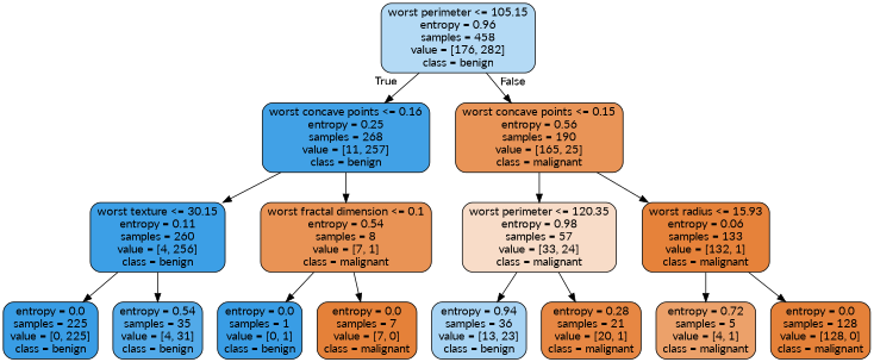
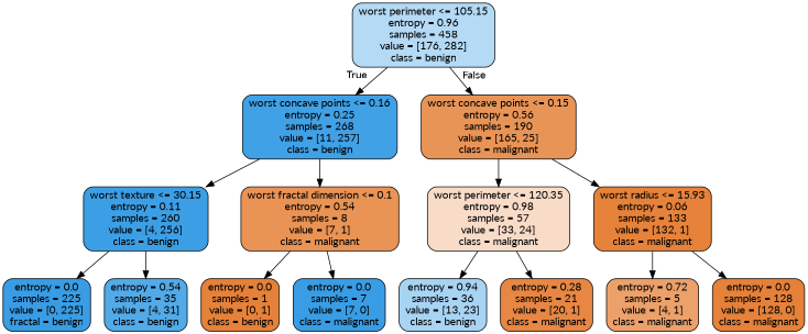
  digraph {
    fontname=Lato
    node [color=black fillcolor="#399de5ff" fontname=Lato shape=box style="filled, rounded"]
    edge [fontname=Lato]
    n1 [fillcolor="#399de560" label="worst perimeter <= 105.15\nentropy = 0.96\nsamples = 458\nvalue = [176, 282]\nclass = benign"]
    n2 [fillcolor="#399de5f4" label="worst concave points <= 0.16\nentropy = 0.25\nsamples = 268\nvalue = [11, 257]\nclass = benign"]
    n3 [fillcolor="#e58139d8" label="worst concave points <= 0.15\nentropy = 0.56\nsamples = 190\nvalue = [165, 25]\nclass = malignant"]
    n4 [fillcolor="#399de5fb" label="worst texture <= 30.15\nentropy = 0.11\nsamples = 260\nvalue = [4, 256]\nclass = benign"]
    n5 [fillcolor="#e58139db" label="worst fractal dimension <= 0.1\nentropy = 0.54\nsamples = 8\nvalue = [7, 1]\nclass = malignant"]
    n6 [fillcolor="#e5813946" label="worst perimeter <= 120.35\nentropy = 0.98\nsamples = 57\nvalue = [33, 24]\nclass = malignant"]
    n7 [fillcolor="#e58139fd" label="worst radius <= 15.93\nentropy = 0.06\nsamples = 133\nvalue = [132, 1]\nclass = malignant"]
-   n8 [label="entropy = 0.0\nsamples = 225\nvalue = [0, 225]\nclass = benign"]
+   n8 [label="entropy = 0.0\nsamples = 225\nvalue = [0, 225]\nfractal = benign"]
    n9 [fillcolor="#399de5de" label="entropy = 0.54\nsamples = 35\nvalue = [4, 31]\nclass = benign"]
-   n10 [label="entropy = 0.0\nsamples = 1\nvalue = [0, 1]\nclass = benign"]
-   n11 [fillcolor="#e58139ff" label="entropy = 0.0\nsamples = 7\nvalue = [7, 0]\nclass = malignant"]
+   n10 [fillcolor="#e58139ff" label="entropy = 0.0\nsamples = 1\nvalue = [0, 1]\nclass = benign"]
+   n11 [label="entropy = 0.0\nsamples = 7\nvalue = [7, 0]\nclass = malignant"]
    n12 [fillcolor="#399de56f" label="entropy = 0.94\nsamples = 36\nvalue = [13, 23]\nclass = benign"]
    n13 [fillcolor="#e58139f2" label="entropy = 0.28\nsamples = 21\nvalue = [20, 1]\nclass = malignant"]
    n14 [fillcolor="#e58139bf" label="entropy = 0.72\nsamples = 5\nvalue = [4, 1]\nclass = malignant"]
    n15 [fillcolor="#e58139ff" label="entropy = 0.0\nsamples = 128\nvalue = [128, 0]\nclass = malignant"]
    n1 -> n2 [headlabel=True labelangle=45 labeldistance=2.5]
    n1 -> n3 [headlabel=False labelangle=-45 labeldistance=2.5]
    n2 -> n4
    n2 -> n5
    n3 -> n6
    n3 -> n7
    n4 -> n8
    n4 -> n9
    n5 -> n10
    n5 -> n11
    n6 -> n12
    n6 -> n13
    n7 -> n14
    n7 -> n15
  }
